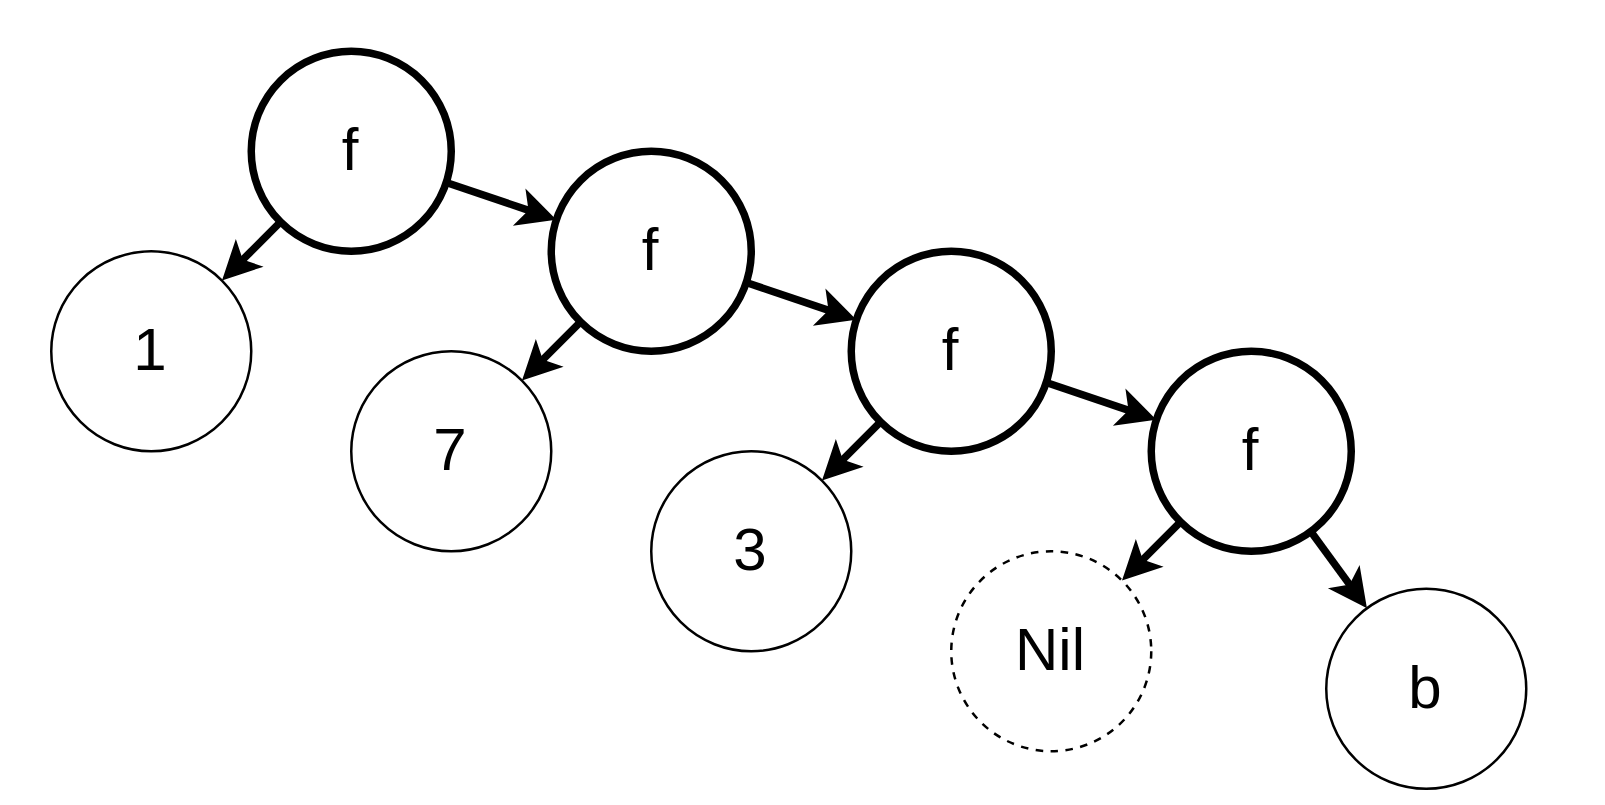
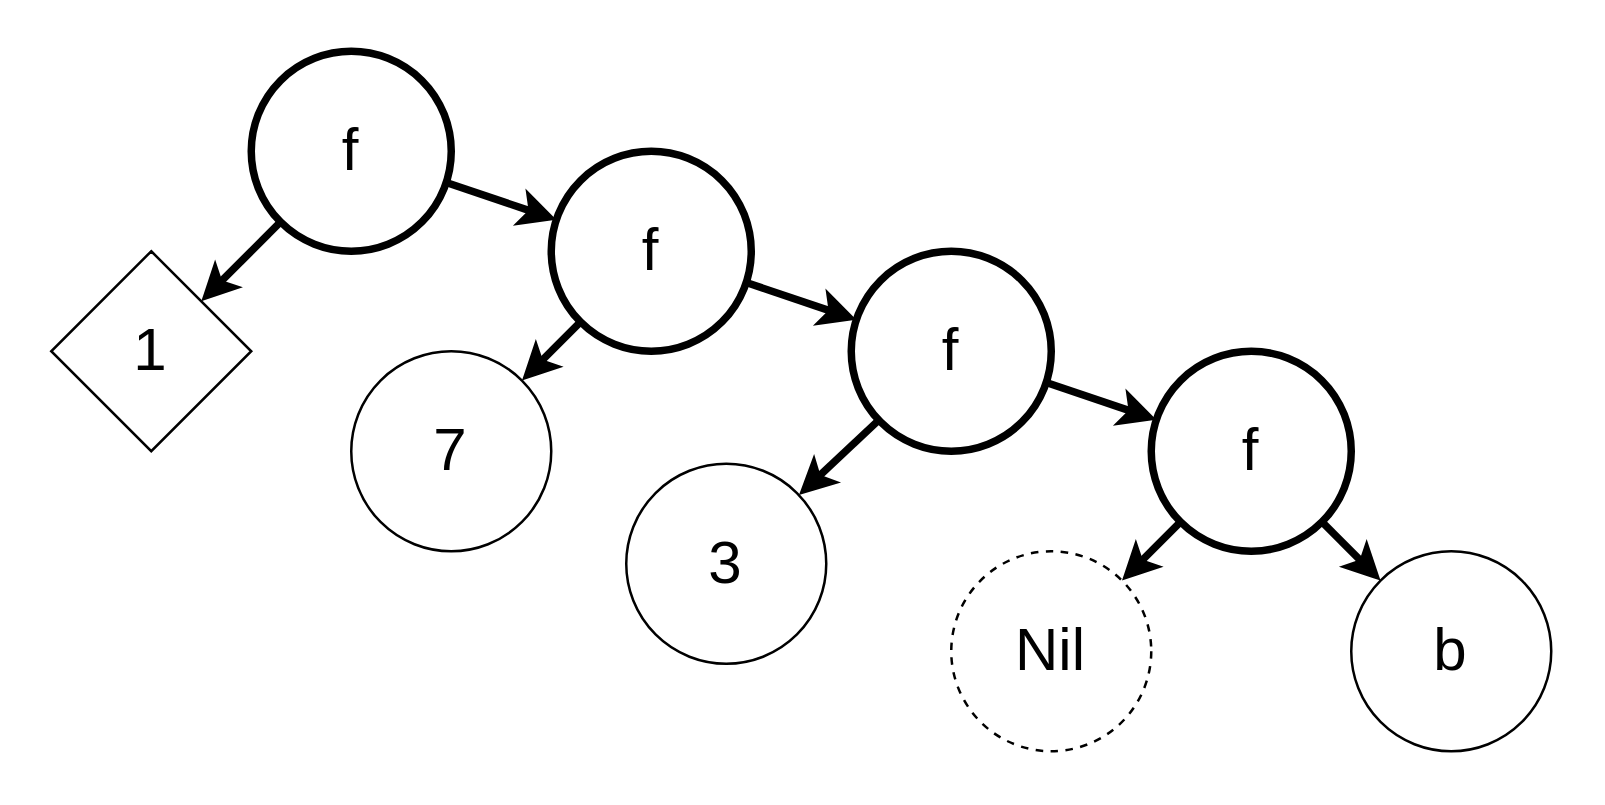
  <mxCell id="0" />
  <mxCell id="1" parent="0" />
- <mxCell id="2" value="1" style="ellipse;whiteSpace=wrap;html=1;aspect=fixed;fontSize=24;" vertex="1" parent="1"><mxGeometry x="20" y="100" width="80" height="80" as="geometry" /></mxCell>
+ <mxCell id="2" value="1" style="rhombus;whiteSpace=wrap;html=1;aspect=fixed;fontSize=24;" vertex="1" parent="1"><mxGeometry x="20" y="100" width="80" height="80" as="geometry" /></mxCell>
  <mxCell id="3" style="rounded=0;orthogonalLoop=1;jettySize=auto;html=1;strokeWidth=3;" edge="1" parent="1" source="5" target="2"><mxGeometry relative="1" as="geometry" /></mxCell>
  <mxCell id="4" style="rounded=0;orthogonalLoop=1;jettySize=auto;html=1;strokeWidth=3;" edge="1" parent="1" source="5" target="8"><mxGeometry relative="1" as="geometry" /></mxCell>
  <mxCell id="5" value="f" style="ellipse;whiteSpace=wrap;html=1;aspect=fixed;fontSize=24;strokeWidth=3;" vertex="1" parent="1"><mxGeometry x="100" y="20" width="80" height="80" as="geometry" /></mxCell>
  <mxCell id="6" style="rounded=0;orthogonalLoop=1;jettySize=auto;html=1;strokeWidth=3;" edge="1" parent="1" source="8" target="15"><mxGeometry relative="1" as="geometry" /></mxCell>
  <mxCell id="7" style="rounded=0;orthogonalLoop=1;jettySize=auto;html=1;strokeWidth=3;" edge="1" parent="1" source="8" target="14"><mxGeometry relative="1" as="geometry" /></mxCell>
  <mxCell id="8" value="f" style="ellipse;whiteSpace=wrap;html=1;aspect=fixed;fontSize=24;strokeWidth=3;" vertex="1" parent="1"><mxGeometry x="220" y="60" width="80" height="80" as="geometry" /></mxCell>
  <mxCell id="9" style="rounded=0;orthogonalLoop=1;jettySize=auto;html=1;strokeWidth=3;" edge="1" parent="1" source="11" target="17"><mxGeometry relative="1" as="geometry" /></mxCell>
  <mxCell id="10" style="rounded=0;orthogonalLoop=1;jettySize=auto;html=1;strokeWidth=3;" edge="1" parent="1" source="11" target="18"><mxGeometry relative="1" as="geometry" /></mxCell>
  <mxCell id="11" value="f" style="ellipse;whiteSpace=wrap;html=1;aspect=fixed;fontSize=24;strokeWidth=3;" vertex="1" parent="1"><mxGeometry x="460" y="140" width="80" height="80" as="geometry" /></mxCell>
  <mxCell id="12" style="rounded=0;orthogonalLoop=1;jettySize=auto;html=1;strokeWidth=3;" edge="1" parent="1" source="14" target="16"><mxGeometry relative="1" as="geometry" /></mxCell>
  <mxCell id="13" style="rounded=0;orthogonalLoop=1;jettySize=auto;html=1;strokeWidth=3;" edge="1" parent="1" source="14" target="11"><mxGeometry relative="1" as="geometry" /></mxCell>
  <mxCell id="14" value="f" style="ellipse;whiteSpace=wrap;html=1;aspect=fixed;fontSize=24;strokeWidth=3;" vertex="1" parent="1"><mxGeometry x="340" y="100" width="80" height="80" as="geometry" /></mxCell>
  <mxCell id="15" value="7" style="ellipse;whiteSpace=wrap;html=1;aspect=fixed;fontSize=24;" vertex="1" parent="1"><mxGeometry x="140" y="140" width="80" height="80" as="geometry" /></mxCell>
- <mxCell id="16" value="3" style="ellipse;whiteSpace=wrap;html=1;aspect=fixed;fontSize=24;" vertex="1" parent="1"><mxGeometry x="260" y="180" width="80" height="80" as="geometry" /></mxCell>
+ <mxCell id="16" value="3" style="ellipse;whiteSpace=wrap;html=1;aspect=fixed;fontSize=24;" vertex="1" parent="1"><mxGeometry x="250" y="185" width="80" height="80" as="geometry" /></mxCell>
  <mxCell id="17" value="Nil" style="ellipse;whiteSpace=wrap;html=1;aspect=fixed;fontSize=24;dashed=1;" vertex="1" parent="1"><mxGeometry x="380" y="220" width="80" height="80" as="geometry" /></mxCell>
- <mxCell id="18" value="b" style="ellipse;whiteSpace=wrap;html=1;aspect=fixed;fontSize=24;" vertex="1" parent="1"><mxGeometry x="530" y="235" width="80" height="80" as="geometry" /></mxCell>
+ <mxCell id="18" value="b" style="ellipse;whiteSpace=wrap;html=1;aspect=fixed;fontSize=24;" vertex="1" parent="1"><mxGeometry x="540" y="220" width="80" height="80" as="geometry" /></mxCell>
